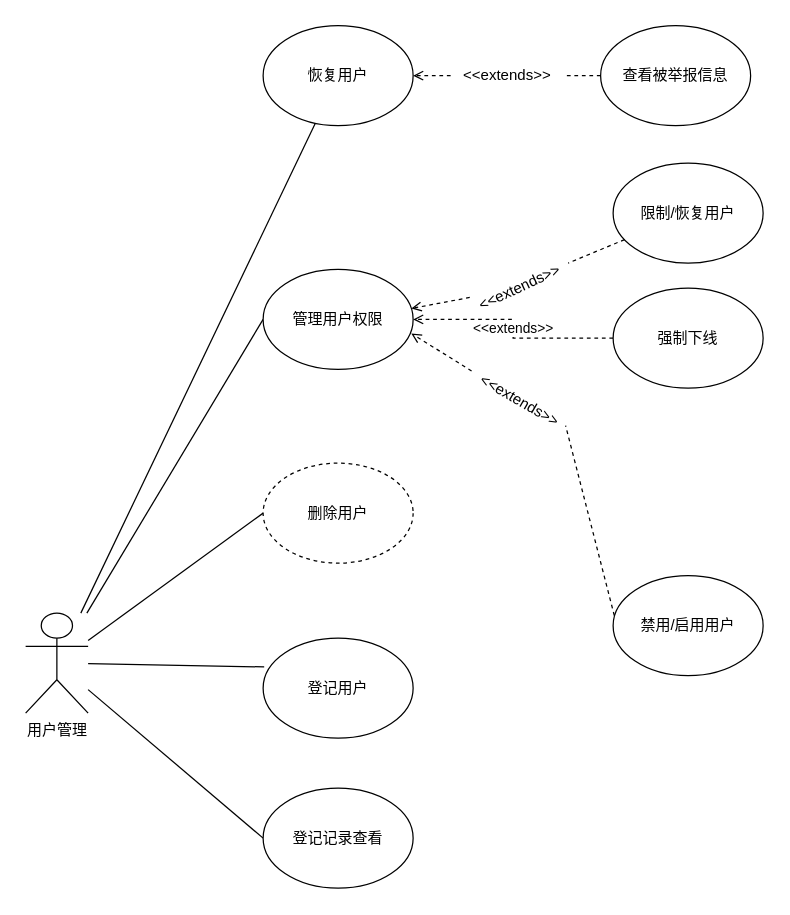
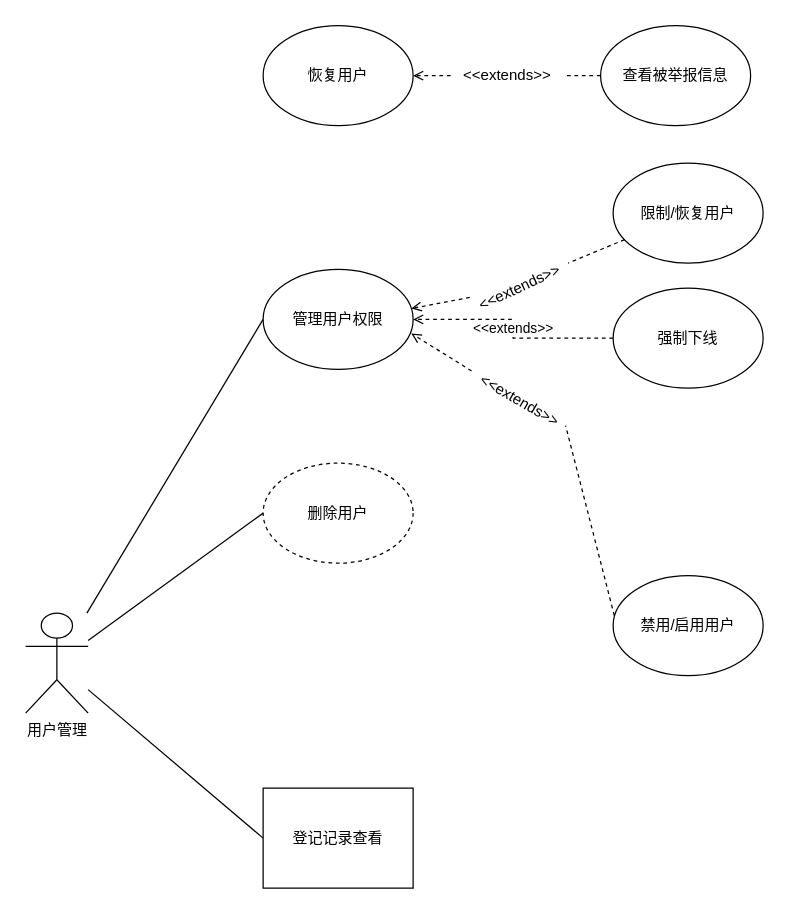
  <mxCell id="0" />
  <mxCell id="1" parent="0" />
  <mxCell id="2" style="edgeStyle=none;rounded=0;orthogonalLoop=1;jettySize=auto;html=1;endArrow=none;endFill=0;entryX=0;entryY=0.5;entryDx=0;entryDy=0;" parent="1" source="6" target="8" edge="1"><mxGeometry relative="1" as="geometry"><mxPoint x="170" y="270" as="targetPoint" /></mxGeometry></mxCell>
- <mxCell id="3" style="edgeStyle=none;rounded=0;orthogonalLoop=1;jettySize=auto;html=1;endArrow=none;endFill=0;" parent="1" source="6" target="7" edge="1"><mxGeometry relative="1" as="geometry" /></mxCell>
  <mxCell id="4" style="edgeStyle=none;rounded=0;orthogonalLoop=1;jettySize=auto;html=1;entryX=0;entryY=0.5;entryDx=0;entryDy=0;endArrow=none;endFill=0;" parent="1" source="6" target="9" edge="1"><mxGeometry relative="1" as="geometry" /></mxCell>
- <mxCell id="5" style="edgeStyle=none;rounded=0;orthogonalLoop=1;jettySize=auto;html=1;startArrow=none;startFill=0;endArrow=none;endFill=0;entryX=0.007;entryY=0.288;entryDx=0;entryDy=0;entryPerimeter=0;" parent="1" source="6" target="16" edge="1"><mxGeometry relative="1" as="geometry"><mxPoint x="200" y="610" as="targetPoint" /></mxGeometry></mxCell>
  <mxCell id="6" value="用户管理" style="shape=umlActor;verticalLabelPosition=bottom;verticalAlign=top;html=1;outlineConnect=0;" parent="1" vertex="1"><mxGeometry x="20" y="490" width="50" height="80" as="geometry" /></mxCell>
  <mxCell id="7" value="恢复用户" style="ellipse;whiteSpace=wrap;html=1;" parent="1" vertex="1"><mxGeometry x="210" y="20" width="120" height="80" as="geometry" /></mxCell>
  <mxCell id="8" value="管理用户权限" style="ellipse;whiteSpace=wrap;html=1;" parent="1" vertex="1"><mxGeometry x="210" y="215" width="120" height="80" as="geometry" /></mxCell>
  <mxCell id="9" value="删除用户" style="ellipse;whiteSpace=wrap;html=1;dashed=1;" parent="1" vertex="1"><mxGeometry x="210" y="370" width="120" height="80" as="geometry" /></mxCell>
  <mxCell id="10" style="edgeStyle=none;rounded=0;orthogonalLoop=1;jettySize=auto;html=1;endArrow=open;endFill=0;dashed=1;" parent="1" source="17" target="7" edge="1"><mxGeometry relative="1" as="geometry" /></mxCell>
  <mxCell id="11" value="查看被举报信息" style="ellipse;whiteSpace=wrap;html=1;" parent="1" vertex="1"><mxGeometry x="480" y="20" width="120" height="80" as="geometry" /></mxCell>
  <mxCell id="12" style="edgeStyle=none;rounded=0;orthogonalLoop=1;jettySize=auto;html=1;dashed=1;startArrow=none;startFill=0;endArrow=open;endFill=0;entryX=0.988;entryY=0.391;entryDx=0;entryDy=0;entryPerimeter=0;" parent="1" source="19" target="8" edge="1"><mxGeometry relative="1" as="geometry"><mxPoint x="340" y="250" as="targetPoint" /></mxGeometry></mxCell>
  <mxCell id="13" value="限制/恢复用户" style="ellipse;whiteSpace=wrap;html=1;" parent="1" vertex="1"><mxGeometry x="490" y="130" width="120" height="80" as="geometry" /></mxCell>
  <mxCell id="14" style="edgeStyle=none;rounded=0;orthogonalLoop=1;jettySize=auto;html=1;dashed=1;startArrow=none;startFill=0;endArrow=open;endFill=0;entryX=0.988;entryY=0.641;entryDx=0;entryDy=0;entryPerimeter=0;" parent="1" source="21" target="8" edge="1"><mxGeometry relative="1" as="geometry"><mxPoint x="340" y="280" as="targetPoint" /></mxGeometry></mxCell>
  <mxCell id="15" value="禁用/启用用户" style="ellipse;whiteSpace=wrap;html=1;" parent="1" vertex="1"><mxGeometry x="490" y="460" width="120" height="80" as="geometry" /></mxCell>
- <mxCell id="16" value="登记用户" style="ellipse;whiteSpace=wrap;html=1;" parent="1" vertex="1"><mxGeometry x="210" y="510" width="120" height="80" as="geometry" /></mxCell>
  <mxCell id="17" value="&amp;lt;&amp;lt;extends&amp;gt;&amp;gt;" style="text;html=1;align=center;verticalAlign=middle;resizable=0;points=[];autosize=1;" parent="1" vertex="1"><mxGeometry x="360" y="50" width="90" height="20" as="geometry" /></mxCell>
  <mxCell id="18" style="edgeStyle=none;rounded=0;orthogonalLoop=1;jettySize=auto;html=1;endArrow=none;endFill=0;dashed=1;" parent="1" source="11" target="17" edge="1"><mxGeometry relative="1" as="geometry"><mxPoint x="460" y="60" as="sourcePoint" /><mxPoint x="330" y="60" as="targetPoint" /></mxGeometry></mxCell>
  <mxCell id="19" value="&amp;lt;&amp;lt;extends&amp;gt;&amp;gt;" style="text;html=1;align=center;verticalAlign=middle;resizable=0;points=[];autosize=1;rotation=-25;" parent="1" vertex="1"><mxGeometry x="370" y="220" width="90" height="20" as="geometry" /></mxCell>
  <mxCell id="20" style="edgeStyle=none;rounded=0;orthogonalLoop=1;jettySize=auto;html=1;dashed=1;startArrow=none;startFill=0;endArrow=none;endFill=0;" parent="1" source="13" edge="1"><mxGeometry relative="1" as="geometry"><mxPoint x="454" y="210" as="targetPoint" /><mxPoint x="486.436" y="208.024" as="sourcePoint" /></mxGeometry></mxCell>
  <mxCell id="21" value="&amp;lt;&amp;lt;extends&amp;gt;&amp;gt;" style="text;html=1;align=center;verticalAlign=middle;resizable=0;points=[];autosize=1;rotation=30;" parent="1" vertex="1"><mxGeometry x="370" y="310" width="90" height="20" as="geometry" /></mxCell>
  <mxCell id="22" style="edgeStyle=none;rounded=0;orthogonalLoop=1;jettySize=auto;html=1;dashed=1;startArrow=none;startFill=0;endArrow=none;endFill=0;exitX=0.008;exitY=0.4;exitDx=0;exitDy=0;exitPerimeter=0;" parent="1" source="15" edge="1"><mxGeometry relative="1" as="geometry"><mxPoint x="452" y="340" as="targetPoint" /><mxPoint x="489.134" y="348.786" as="sourcePoint" /></mxGeometry></mxCell>
  <mxCell id="23" value="&amp;lt;&amp;lt;extends&amp;gt;&amp;gt;" style="edgeStyle=orthogonalEdgeStyle;rounded=0;orthogonalLoop=1;jettySize=auto;html=1;entryX=1;entryY=0.5;entryDx=0;entryDy=0;dashed=1;endArrow=open;endFill=0;" parent="1" source="24" target="8" edge="1"><mxGeometry relative="1" as="geometry" /></mxCell>
  <mxCell id="24" value="强制下线" style="ellipse;whiteSpace=wrap;html=1;" parent="1" vertex="1"><mxGeometry x="490" y="230" width="120" height="80" as="geometry" /></mxCell>
  <mxCell id="25" style="rounded=0;orthogonalLoop=1;jettySize=auto;html=1;exitX=0;exitY=0.5;exitDx=0;exitDy=0;endArrow=none;endFill=0;" edge="1" parent="1" source="26" target="6"><mxGeometry relative="1" as="geometry" /></mxCell>
- <mxCell id="26" value="登记记录查看" style="ellipse;whiteSpace=wrap;html=1;" vertex="1" parent="1"><mxGeometry x="210" y="630" width="120" height="80" as="geometry" /></mxCell>
+ <mxCell id="26" value="登记记录查看" style="whiteSpace=wrap;html=1;rounded=0;" vertex="1" parent="1"><mxGeometry x="210" y="630" width="120" height="80" as="geometry" /></mxCell>
